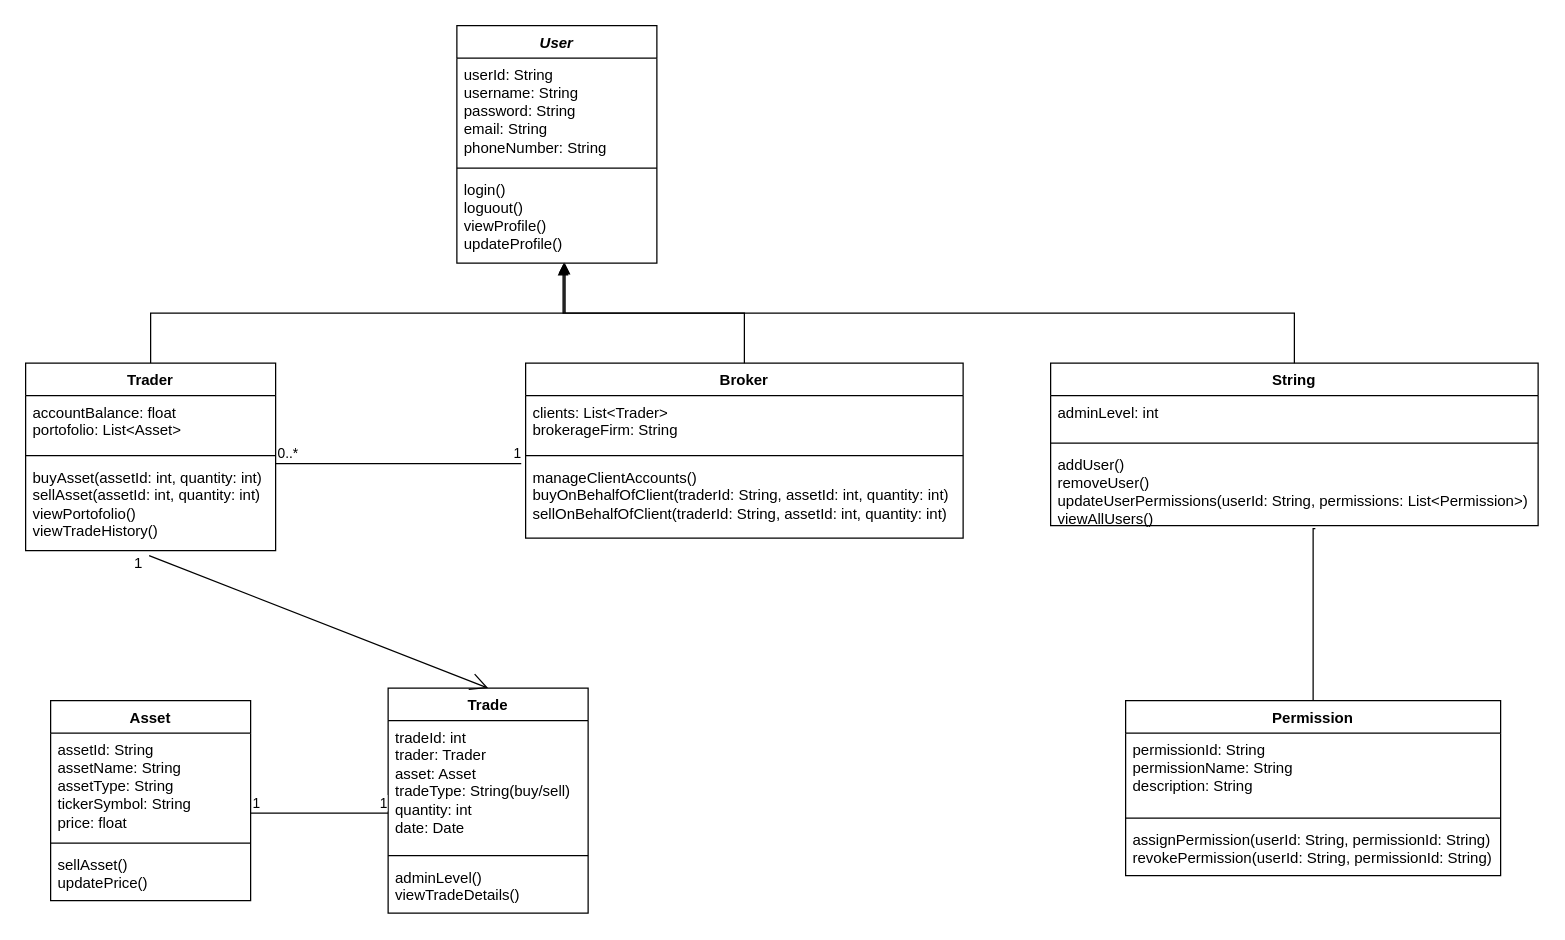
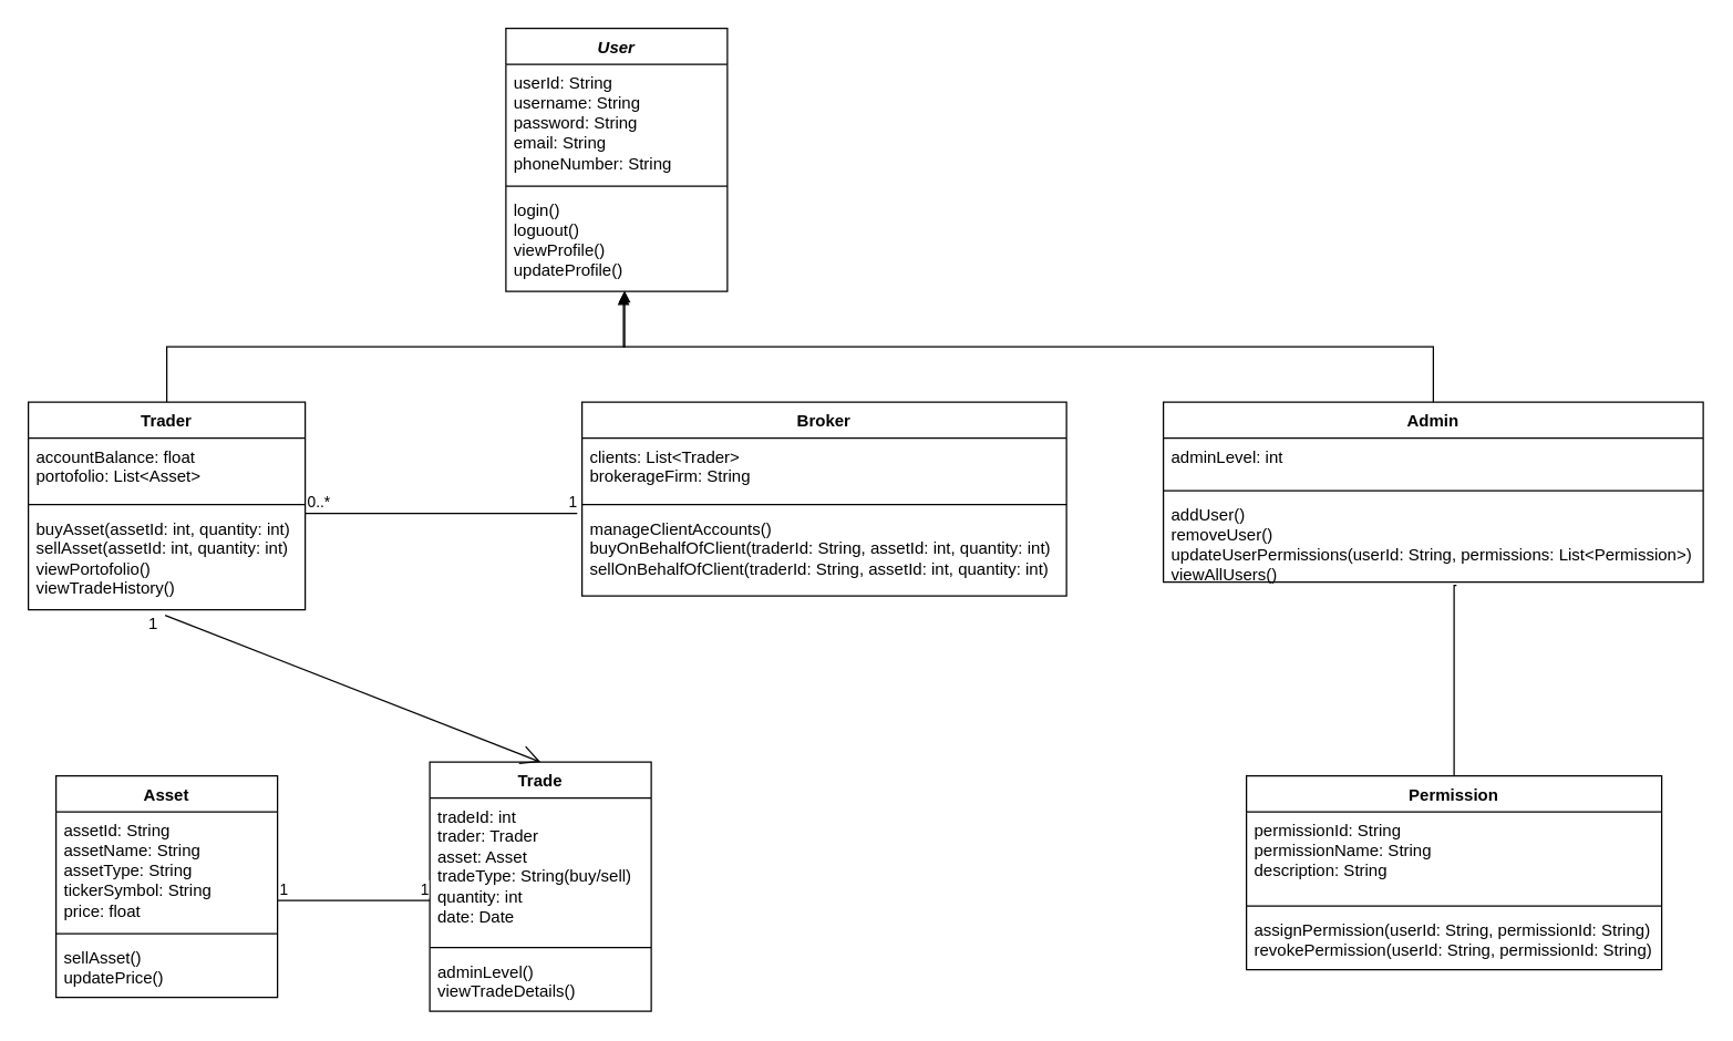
  <mxCell id="0" />
  <mxCell id="1" parent="0" />
  <mxCell id="2" value="&lt;i&gt;User&lt;/i&gt;" style="swimlane;fontStyle=1;align=center;verticalAlign=top;childLayout=stackLayout;horizontal=1;startSize=26;horizontalStack=0;resizeParent=1;resizeParentMax=0;resizeLast=0;collapsible=1;marginBottom=0;whiteSpace=wrap;html=1;" vertex="1" parent="1"><mxGeometry x="365" y="20" width="160" height="190" as="geometry" /></mxCell>
  <mxCell id="3" value="userId: String&lt;br&gt;username: String&lt;br&gt;password: String&lt;br&gt;email: String&lt;br&gt;phoneNumber: String" style="text;strokeColor=none;fillColor=none;align=left;verticalAlign=top;spacingLeft=4;spacingRight=4;overflow=hidden;rotatable=0;points=[[0,0.5],[1,0.5]];portConstraint=eastwest;whiteSpace=wrap;html=1;" vertex="1" parent="2"><mxGeometry y="26" width="160" height="84" as="geometry" /></mxCell>
  <mxCell id="4" value="" style="line;strokeWidth=1;fillColor=none;align=left;verticalAlign=middle;spacingTop=-1;spacingLeft=3;spacingRight=3;rotatable=0;labelPosition=right;points=[];portConstraint=eastwest;strokeColor=inherit;" vertex="1" parent="2"><mxGeometry y="110" width="160" height="8" as="geometry" /></mxCell>
  <mxCell id="5" value="login()&lt;br&gt;loguout()&lt;br&gt;viewProfile()&lt;br&gt;updateProfile()" style="text;strokeColor=none;fillColor=none;align=left;verticalAlign=top;spacingLeft=4;spacingRight=4;overflow=hidden;rotatable=0;points=[[0,0.5],[1,0.5]];portConstraint=eastwest;whiteSpace=wrap;html=1;" vertex="1" parent="2"><mxGeometry y="118" width="160" height="72" as="geometry" /></mxCell>
  <mxCell id="6" value="" style="html=1;verticalAlign=bottom;endArrow=block;edgeStyle=elbowEdgeStyle;elbow=vertical;curved=0;rounded=0;entryX=0.536;entryY=0.994;entryDx=0;entryDy=0;entryPerimeter=0;exitX=0.5;exitY=0;exitDx=0;exitDy=0;" edge="1" parent="1" source="7" target="5"><mxGeometry width="80" relative="1" as="geometry"><mxPoint x="380" y="240" as="sourcePoint" /><mxPoint x="460" y="240" as="targetPoint" /></mxGeometry></mxCell>
  <mxCell id="7" value="Trader" style="swimlane;fontStyle=1;align=center;verticalAlign=top;childLayout=stackLayout;horizontal=1;startSize=26;horizontalStack=0;resizeParent=1;resizeParentMax=0;resizeLast=0;collapsible=1;marginBottom=0;whiteSpace=wrap;html=1;" vertex="1" parent="1"><mxGeometry y="290" width="200" height="150" as="geometry" x="20" /></mxCell>
  <mxCell id="8" value="accountBalance: float&lt;br&gt;portofolio: List&amp;lt;Asset&amp;gt;" style="text;strokeColor=none;fillColor=none;align=left;verticalAlign=top;spacingLeft=4;spacingRight=4;overflow=hidden;rotatable=0;points=[[0,0.5],[1,0.5]];portConstraint=eastwest;whiteSpace=wrap;html=1;" vertex="1" parent="7"><mxGeometry y="26" width="200" height="44" as="geometry" /></mxCell>
  <mxCell id="9" value="" style="line;strokeWidth=1;fillColor=none;align=left;verticalAlign=middle;spacingTop=-1;spacingLeft=3;spacingRight=3;rotatable=0;labelPosition=right;points=[];portConstraint=eastwest;strokeColor=inherit;" vertex="1" parent="7"><mxGeometry y="70" width="200" height="8" as="geometry" /></mxCell>
  <mxCell id="10" value="buyAsset(assetId: int, quantity: int)&lt;br&gt;sellAsset(assetId: int, quantity: int)&lt;br&gt;viewPortofolio()&lt;br&gt;viewTradeHistory()" style="text;strokeColor=none;fillColor=none;align=left;verticalAlign=top;spacingLeft=4;spacingRight=4;overflow=hidden;rotatable=0;points=[[0,0.5],[1,0.5]];portConstraint=eastwest;whiteSpace=wrap;html=1;" vertex="1" parent="7"><mxGeometry y="78" width="200" height="72" as="geometry" /></mxCell>
  <mxCell id="11" value="Broker" style="swimlane;fontStyle=1;align=center;verticalAlign=top;childLayout=stackLayout;horizontal=1;startSize=26;horizontalStack=0;resizeParent=1;resizeParentMax=0;resizeLast=0;collapsible=1;marginBottom=0;whiteSpace=wrap;html=1;" vertex="1" parent="1"><mxGeometry x="420" y="290" width="350" height="140" as="geometry" /></mxCell>
  <mxCell id="12" value="clients: List&amp;lt;Trader&amp;gt;&lt;br&gt;brokerageFirm: String" style="text;strokeColor=none;fillColor=none;align=left;verticalAlign=top;spacingLeft=4;spacingRight=4;overflow=hidden;rotatable=0;points=[[0,0.5],[1,0.5]];portConstraint=eastwest;whiteSpace=wrap;html=1;" vertex="1" parent="11"><mxGeometry y="26" width="350" height="44" as="geometry" /></mxCell>
  <mxCell id="13" value="" style="line;strokeWidth=1;fillColor=none;align=left;verticalAlign=middle;spacingTop=-1;spacingLeft=3;spacingRight=3;rotatable=0;labelPosition=right;points=[];portConstraint=eastwest;strokeColor=inherit;" vertex="1" parent="11"><mxGeometry y="70" width="350" height="8" as="geometry" /></mxCell>
  <mxCell id="14" value="manageClientAccounts()&lt;br&gt;buyOnBehalfOfClient(traderId: String, assetId: int, quantity: int)&lt;br&gt;sellOnBehalfOfClient(traderId: String, assetId: int, quantity: int)" style="text;strokeColor=none;fillColor=none;align=left;verticalAlign=top;spacingLeft=4;spacingRight=4;overflow=hidden;rotatable=0;points=[[0,0.5],[1,0.5]];portConstraint=eastwest;whiteSpace=wrap;html=1;" vertex="1" parent="11"><mxGeometry y="78" width="350" height="62" as="geometry" /></mxCell>
- <mxCell id="15" value="" style="html=1;verticalAlign=bottom;endArrow=block;edgeStyle=elbowEdgeStyle;elbow=vertical;curved=0;rounded=0;entryX=0.541;entryY=1.006;entryDx=0;entryDy=0;entryPerimeter=0;exitX=0.5;exitY=0;exitDx=0;exitDy=0;" edge="1" parent="1" source="11" target="5"><mxGeometry width="80" relative="1" as="geometry"><mxPoint x="240" y="300" as="sourcePoint" /><mxPoint x="461" y="220" as="targetPoint" /></mxGeometry></mxCell>
- <mxCell id="16" value="String" style="swimlane;fontStyle=1;align=center;verticalAlign=top;childLayout=stackLayout;horizontal=1;startSize=26;horizontalStack=0;resizeParent=1;resizeParentMax=0;resizeLast=0;collapsible=1;marginBottom=0;whiteSpace=wrap;html=1;" vertex="1" parent="1"><mxGeometry x="840" y="290" width="390" height="130" as="geometry" /></mxCell>
+ <mxCell id="16" value="Admin" style="swimlane;fontStyle=1;align=center;verticalAlign=top;childLayout=stackLayout;horizontal=1;startSize=26;horizontalStack=0;resizeParent=1;resizeParentMax=0;resizeLast=0;collapsible=1;marginBottom=0;whiteSpace=wrap;html=1;" vertex="1" parent="1"><mxGeometry x="840" y="290" width="390" height="130" as="geometry" /></mxCell>
  <mxCell id="17" value="adminLevel: int" style="text;strokeColor=none;fillColor=none;align=left;verticalAlign=top;spacingLeft=4;spacingRight=4;overflow=hidden;rotatable=0;points=[[0,0.5],[1,0.5]];portConstraint=eastwest;whiteSpace=wrap;html=1;" vertex="1" parent="16"><mxGeometry y="26" width="390" height="34" as="geometry" /></mxCell>
  <mxCell id="18" value="" style="line;strokeWidth=1;fillColor=none;align=left;verticalAlign=middle;spacingTop=-1;spacingLeft=3;spacingRight=3;rotatable=0;labelPosition=right;points=[];portConstraint=eastwest;strokeColor=inherit;" vertex="1" parent="16"><mxGeometry y="60" width="390" height="8" as="geometry" /></mxCell>
  <mxCell id="19" value="addUser()&lt;br&gt;removeUser()&lt;br&gt;updateUserPermissions(userId: String, permissions: List&amp;lt;Permission&amp;gt;)&lt;br&gt;viewAllUsers()&lt;br&gt;manageSystemSettings()" style="text;strokeColor=none;fillColor=none;align=left;verticalAlign=top;spacingLeft=4;spacingRight=4;overflow=hidden;rotatable=0;points=[[0,0.5],[1,0.5]];portConstraint=eastwest;whiteSpace=wrap;html=1;" vertex="1" parent="16"><mxGeometry y="68" width="390" height="62" as="geometry" /></mxCell>
  <mxCell id="20" value="" style="html=1;verticalAlign=bottom;endArrow=block;edgeStyle=elbowEdgeStyle;elbow=vertical;curved=0;rounded=0;entryX=0.531;entryY=1.017;entryDx=0;entryDy=0;entryPerimeter=0;exitX=0.5;exitY=0;exitDx=0;exitDy=0;" edge="1" parent="1" source="16" target="5"><mxGeometry width="80" relative="1" as="geometry"><mxPoint x="445" y="310" as="sourcePoint" /><mxPoint x="472" y="230" as="targetPoint" /><Array as="points"><mxPoint x="510" y="250" /></Array></mxGeometry></mxCell>
  <mxCell id="21" value="Asset" style="swimlane;fontStyle=1;align=center;verticalAlign=top;childLayout=stackLayout;horizontal=1;startSize=26;horizontalStack=0;resizeParent=1;resizeParentMax=0;resizeLast=0;collapsible=1;marginBottom=0;whiteSpace=wrap;html=1;" vertex="1" parent="1"><mxGeometry x="40" y="560" width="160" height="160" as="geometry" /></mxCell>
  <mxCell id="22" value="assetId: String&lt;br&gt;assetName: String&lt;br&gt;assetType: String&lt;br style=&quot;border-color: var(--border-color);&quot;&gt;tickerSymbol: String&lt;br&gt;price: float" style="text;strokeColor=none;fillColor=none;align=left;verticalAlign=top;spacingLeft=4;spacingRight=4;overflow=hidden;rotatable=0;points=[[0,0.5],[1,0.5]];portConstraint=eastwest;whiteSpace=wrap;html=1;" vertex="1" parent="21"><mxGeometry y="26" width="160" height="84" as="geometry" /></mxCell>
  <mxCell id="23" value="" style="line;strokeWidth=1;fillColor=none;align=left;verticalAlign=middle;spacingTop=-1;spacingLeft=3;spacingRight=3;rotatable=0;labelPosition=right;points=[];portConstraint=eastwest;strokeColor=inherit;" vertex="1" parent="21"><mxGeometry y="110" width="160" height="8" as="geometry" /></mxCell>
  <mxCell id="24" value="sellAsset()&lt;br&gt;updatePrice()" style="text;strokeColor=none;fillColor=none;align=left;verticalAlign=top;spacingLeft=4;spacingRight=4;overflow=hidden;rotatable=0;points=[[0,0.5],[1,0.5]];portConstraint=eastwest;whiteSpace=wrap;html=1;" vertex="1" parent="21"><mxGeometry y="118" width="160" height="42" as="geometry" /></mxCell>
  <mxCell id="25" value="Trade" style="swimlane;fontStyle=1;align=center;verticalAlign=top;childLayout=stackLayout;horizontal=1;startSize=26;horizontalStack=0;resizeParent=1;resizeParentMax=0;resizeLast=0;collapsible=1;marginBottom=0;whiteSpace=wrap;html=1;" vertex="1" parent="1"><mxGeometry x="310" y="550" width="160" height="180" as="geometry" /></mxCell>
  <mxCell id="26" value="tradeId: int&lt;br&gt;trader: Trader&lt;br&gt;asset: Asset&lt;br&gt;tradeType: String(buy/sell)&lt;br&gt;quantity: int&lt;br&gt;date: Date" style="text;strokeColor=none;fillColor=none;align=left;verticalAlign=top;spacingLeft=4;spacingRight=4;overflow=hidden;rotatable=0;points=[[0,0.5],[1,0.5]];portConstraint=eastwest;whiteSpace=wrap;html=1;" vertex="1" parent="25"><mxGeometry y="26" width="160" height="104" as="geometry" /></mxCell>
  <mxCell id="27" value="" style="line;strokeWidth=1;fillColor=none;align=left;verticalAlign=middle;spacingTop=-1;spacingLeft=3;spacingRight=3;rotatable=0;labelPosition=right;points=[];portConstraint=eastwest;strokeColor=inherit;" vertex="1" parent="25"><mxGeometry y="130" width="160" height="8" as="geometry" /></mxCell>
  <mxCell id="28" value="adminLevel()&lt;br&gt;viewTradeDetails()" style="text;strokeColor=none;fillColor=none;align=left;verticalAlign=top;spacingLeft=4;spacingRight=4;overflow=hidden;rotatable=0;points=[[0,0.5],[1,0.5]];portConstraint=eastwest;whiteSpace=wrap;html=1;" vertex="1" parent="25"><mxGeometry y="138" width="160" height="42" as="geometry" /></mxCell>
  <mxCell id="29" value="Permission" style="swimlane;fontStyle=1;align=center;verticalAlign=top;childLayout=stackLayout;horizontal=1;startSize=26;horizontalStack=0;resizeParent=1;resizeParentMax=0;resizeLast=0;collapsible=1;marginBottom=0;whiteSpace=wrap;html=1;" vertex="1" parent="1"><mxGeometry x="900" y="560" width="300" height="140" as="geometry" /></mxCell>
  <mxCell id="30" value="permissionId: String&lt;br&gt;permissionName: String&lt;br&gt;description: String" style="text;strokeColor=none;fillColor=none;align=left;verticalAlign=top;spacingLeft=4;spacingRight=4;overflow=hidden;rotatable=0;points=[[0,0.5],[1,0.5]];portConstraint=eastwest;whiteSpace=wrap;html=1;" vertex="1" parent="29"><mxGeometry y="26" width="300" height="64" as="geometry" /></mxCell>
  <mxCell id="31" value="" style="line;strokeWidth=1;fillColor=none;align=left;verticalAlign=middle;spacingTop=-1;spacingLeft=3;spacingRight=3;rotatable=0;labelPosition=right;points=[];portConstraint=eastwest;strokeColor=inherit;" vertex="1" parent="29"><mxGeometry y="90" width="300" height="8" as="geometry" /></mxCell>
  <mxCell id="32" value="assignPermission(userId: String, permissionId: String)&lt;br&gt;revokePermission(userId: String, permissionId: String)" style="text;strokeColor=none;fillColor=none;align=left;verticalAlign=top;spacingLeft=4;spacingRight=4;overflow=hidden;rotatable=0;points=[[0,0.5],[1,0.5]];portConstraint=eastwest;whiteSpace=wrap;html=1;" vertex="1" parent="29"><mxGeometry y="98" width="300" height="42" as="geometry" /></mxCell>
  <mxCell id="33" value="" style="endArrow=none;html=1;edgeStyle=orthogonalEdgeStyle;rounded=0;" edge="1" parent="1"><mxGeometry relative="1" as="geometry"><mxPoint x="200" y="650" as="sourcePoint" /><mxPoint x="310" y="650" as="targetPoint" /></mxGeometry></mxCell>
  <mxCell id="34" value="1" style="edgeLabel;resizable=0;html=1;align=left;verticalAlign=bottom;" connectable="0" vertex="1" parent="33"><mxGeometry x="-1" relative="1" as="geometry" /></mxCell>
  <mxCell id="35" value="1" style="edgeLabel;resizable=0;html=1;align=right;verticalAlign=bottom;" connectable="0" vertex="1" parent="33"><mxGeometry x="1" relative="1" as="geometry" /></mxCell>
  <mxCell id="36" value="" style="endArrow=open;endFill=1;endSize=12;html=1;rounded=0;exitX=0.494;exitY=1.056;exitDx=0;exitDy=0;exitPerimeter=0;entryX=0.5;entryY=0;entryDx=0;entryDy=0;" edge="1" parent="1" source="10" target="25"><mxGeometry width="160" relative="1" as="geometry"><mxPoint x="250" y="530" as="sourcePoint" /><mxPoint x="410" y="530" as="targetPoint" /></mxGeometry></mxCell>
  <mxCell id="37" value="1" style="text;html=1;align=center;verticalAlign=middle;resizable=0;points=[];autosize=1;strokeColor=none;fillColor=none;" vertex="1" parent="1"><mxGeometry x="95" y="435" width="30" height="30" as="geometry" /></mxCell>
  <mxCell id="38" value="" style="endArrow=none;html=1;edgeStyle=orthogonalEdgeStyle;rounded=0;exitX=0.998;exitY=0.033;exitDx=0;exitDy=0;exitPerimeter=0;entryX=-0.01;entryY=0.039;entryDx=0;entryDy=0;entryPerimeter=0;" edge="1" parent="1" source="10" target="14"><mxGeometry relative="1" as="geometry"><mxPoint x="250" y="370" as="sourcePoint" /><mxPoint x="410" y="370" as="targetPoint" /></mxGeometry></mxCell>
  <mxCell id="39" value="0..*" style="edgeLabel;resizable=0;html=1;align=left;verticalAlign=bottom;" connectable="0" vertex="1" parent="38"><mxGeometry x="-1" relative="1" as="geometry" /></mxCell>
  <mxCell id="40" value="1" style="edgeLabel;resizable=0;html=1;align=right;verticalAlign=bottom;" connectable="0" vertex="1" parent="38"><mxGeometry x="1" relative="1" as="geometry" /></mxCell>
  <mxCell id="41" value="" style="endArrow=none;html=1;edgeStyle=orthogonalEdgeStyle;rounded=0;entryX=0.5;entryY=0;entryDx=0;entryDy=0;exitX=0.543;exitY=1.039;exitDx=0;exitDy=0;exitPerimeter=0;" edge="1" parent="1" source="19" target="29"><mxGeometry relative="1" as="geometry"><mxPoint x="880" y="470" as="sourcePoint" /><mxPoint x="1040" y="470" as="targetPoint" /><Array as="points"><mxPoint x="1050" y="422" /></Array></mxGeometry></mxCell>
